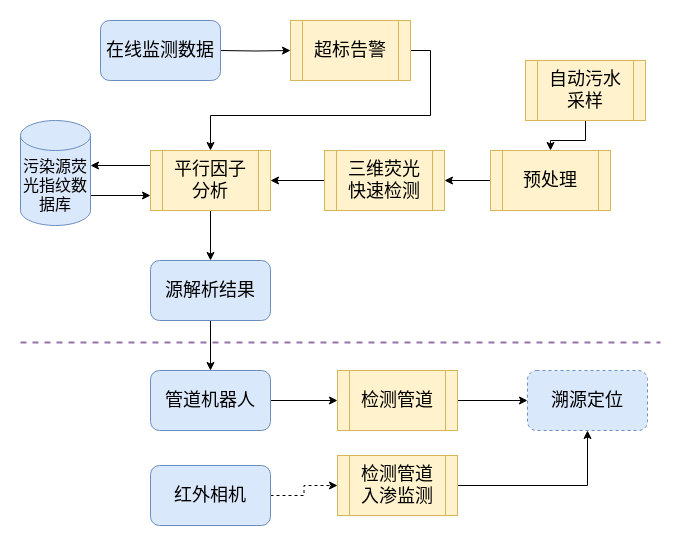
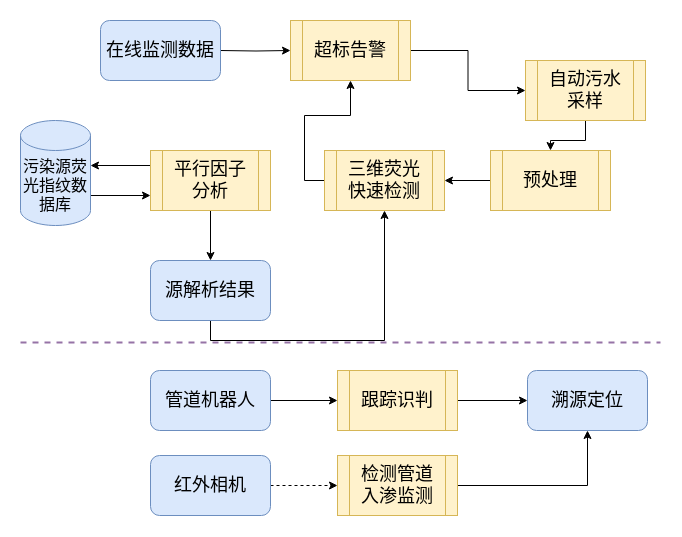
  <mxCell id="0" />
  <mxCell id="1" parent="0" />
  <mxCell id="2" style="edgeStyle=orthogonalEdgeStyle;rounded=0;orthogonalLoop=1;jettySize=auto;html=1;exitX=1;exitY=0.5;exitDx=0;exitDy=0;entryX=0;entryY=0.5;entryDx=0;entryDy=0;" parent="1" target="6" edge="1"><mxGeometry relative="1" as="geometry"><mxPoint x="220" y="50" as="sourcePoint" /></mxGeometry></mxCell>
  <mxCell id="3" style="edgeStyle=orthogonalEdgeStyle;rounded=0;orthogonalLoop=1;jettySize=auto;html=1;exitX=0.5;exitY=1;exitDx=0;exitDy=0;entryX=0.5;entryY=0;entryDx=0;entryDy=0;" parent="1" source="4" target="13" edge="1"><mxGeometry relative="1" as="geometry" /></mxCell>
  <mxCell id="4" value="&lt;font style=&quot;font-size: 18px&quot;&gt;自动污水&lt;br&gt;采样&lt;/font&gt;" style="shape=process;whiteSpace=wrap;html=1;backgroundOutline=1;fillColor=#fff2cc;strokeColor=#d6b656;" parent="1" vertex="1"><mxGeometry x="525" y="60" width="120" height="60" as="geometry" /></mxCell>
- <mxCell id="5" style="edgeStyle=orthogonalEdgeStyle;rounded=0;orthogonalLoop=1;jettySize=auto;html=1;exitX=1;exitY=0.5;exitDx=0;exitDy=0;" parent="1" source="6" target="16" edge="1"><mxGeometry relative="1" as="geometry" /></mxCell>
+ <mxCell id="5" style="edgeStyle=orthogonalEdgeStyle;rounded=0;orthogonalLoop=1;jettySize=auto;html=1;exitX=1;exitY=0.5;exitDx=0;exitDy=0;" parent="1" source="6" target="4" edge="1"><mxGeometry relative="1" as="geometry" /></mxCell>
  <mxCell id="6" value="&lt;font style=&quot;font-size: 18px&quot;&gt;超标告警&lt;/font&gt;" style="shape=process;whiteSpace=wrap;html=1;backgroundOutline=1;fillColor=#fff2cc;strokeColor=#d6b656;" parent="1" vertex="1"><mxGeometry x="290" y="20" width="120" height="60" as="geometry" /></mxCell>
  <mxCell id="7" style="edgeStyle=orthogonalEdgeStyle;rounded=0;orthogonalLoop=1;jettySize=auto;html=1;exitX=1;exitY=0;exitDx=0;exitDy=71.25;exitPerimeter=0;entryX=0;entryY=0.75;entryDx=0;entryDy=0;strokeWidth=1;" parent="1" source="8" target="16" edge="1"><mxGeometry relative="1" as="geometry"><Array as="points"><mxPoint x="90" y="195" /></Array></mxGeometry></mxCell>
  <mxCell id="8" value="&lt;font style=&quot;font-size: 16px&quot;&gt;污染源荧光指纹数据库&lt;/font&gt;" style="shape=cylinder3;whiteSpace=wrap;html=1;boundedLbl=1;backgroundOutline=1;size=15;fillColor=#dae8fc;strokeColor=#6c8ebf;fontSize=16;" parent="1" vertex="1"><mxGeometry x="20" y="120" width="70" height="105" as="geometry" /></mxCell>
  <mxCell id="9" value="&lt;span&gt;&lt;font style=&quot;font-size: 18px&quot;&gt;在线监测数据&lt;/font&gt;&lt;/span&gt;" style="rounded=1;whiteSpace=wrap;html=1;fillColor=#dae8fc;strokeColor=#6c8ebf;" parent="1" vertex="1"><mxGeometry x="100" y="20" width="120" height="60" as="geometry" /></mxCell>
- <mxCell id="10" style="edgeStyle=orthogonalEdgeStyle;rounded=0;orthogonalLoop=1;jettySize=auto;html=1;exitX=0;exitY=0.5;exitDx=0;exitDy=0;entryX=1;entryY=0.5;entryDx=0;entryDy=0;" parent="1" source="11" target="16" edge="1"><mxGeometry relative="1" as="geometry" /></mxCell>
+ <mxCell id="10" style="edgeStyle=orthogonalEdgeStyle;rounded=0;orthogonalLoop=1;jettySize=auto;html=1;exitX=0;exitY=0.5;exitDx=0;exitDy=0;" parent="1" source="11" target="6" edge="1"><mxGeometry relative="1" as="geometry" /></mxCell>
  <mxCell id="11" value="&lt;font style=&quot;font-size: 18px&quot;&gt;三维荧光&lt;br&gt;快速检测&lt;/font&gt;" style="shape=process;whiteSpace=wrap;html=1;backgroundOutline=1;fillColor=#fff2cc;strokeColor=#d6b656;" parent="1" vertex="1"><mxGeometry x="324" y="150" width="120" height="60" as="geometry" /></mxCell>
  <mxCell id="12" style="edgeStyle=orthogonalEdgeStyle;rounded=0;orthogonalLoop=1;jettySize=auto;html=1;exitX=0;exitY=0.5;exitDx=0;exitDy=0;entryX=1;entryY=0.5;entryDx=0;entryDy=0;" parent="1" source="13" target="11" edge="1"><mxGeometry relative="1" as="geometry" /></mxCell>
  <mxCell id="13" value="&lt;font style=&quot;font-size: 18px&quot;&gt;预处理&lt;/font&gt;" style="shape=process;whiteSpace=wrap;html=1;backgroundOutline=1;fillColor=#fff2cc;strokeColor=#d6b656;" parent="1" vertex="1"><mxGeometry x="490" y="150" width="120" height="60" as="geometry" /></mxCell>
  <mxCell id="14" style="edgeStyle=orthogonalEdgeStyle;rounded=0;orthogonalLoop=1;jettySize=auto;html=1;exitX=0;exitY=0.25;exitDx=0;exitDy=0;" parent="1" source="16" edge="1"><mxGeometry relative="1" as="geometry"><mxPoint x="90" y="165" as="targetPoint" /></mxGeometry></mxCell>
  <mxCell id="15" style="edgeStyle=orthogonalEdgeStyle;rounded=0;orthogonalLoop=1;jettySize=auto;html=1;exitX=0.5;exitY=1;exitDx=0;exitDy=0;entryX=0.5;entryY=0;entryDx=0;entryDy=0;" parent="1" source="16" target="18" edge="1"><mxGeometry relative="1" as="geometry" /></mxCell>
  <mxCell id="16" value="&lt;font style=&quot;font-size: 18px&quot;&gt;平行因子&lt;br&gt;分析&lt;/font&gt;" style="shape=process;whiteSpace=wrap;html=1;backgroundOutline=1;fillColor=#fff2cc;strokeColor=#d6b656;" parent="1" vertex="1"><mxGeometry x="150" y="150" width="120" height="60" as="geometry" /></mxCell>
- <mxCell id="17" style="edgeStyle=orthogonalEdgeStyle;rounded=0;orthogonalLoop=1;jettySize=auto;html=1;exitX=0.5;exitY=1;exitDx=0;exitDy=0;entryX=0.5;entryY=0;entryDx=0;entryDy=0;strokeWidth=1;" parent="1" source="18" target="20" edge="1"><mxGeometry relative="1" as="geometry" /></mxCell>
+ <mxCell id="17" style="edgeStyle=orthogonalEdgeStyle;rounded=0;orthogonalLoop=1;jettySize=auto;html=1;exitX=0.5;exitY=1;exitDx=0;exitDy=0;strokeWidth=1;" parent="1" source="18" target="11" edge="1"><mxGeometry relative="1" as="geometry" /></mxCell>
  <mxCell id="18" value="&lt;font style=&quot;font-size: 18px&quot;&gt;源解析结果&lt;/font&gt;" style="rounded=1;whiteSpace=wrap;html=1;fillColor=#dae8fc;strokeColor=#6c8ebf;" parent="1" vertex="1"><mxGeometry x="150" y="260" width="120" height="60" as="geometry" /></mxCell>
  <mxCell id="19" style="edgeStyle=orthogonalEdgeStyle;rounded=0;orthogonalLoop=1;jettySize=auto;html=1;exitX=1;exitY=0.5;exitDx=0;exitDy=0;entryX=0;entryY=0.5;entryDx=0;entryDy=0;" parent="1" source="20" target="22" edge="1"><mxGeometry relative="1" as="geometry" /></mxCell>
  <mxCell id="20" value="&lt;font style=&quot;font-size: 18px&quot;&gt;管道机器人&lt;/font&gt;" style="rounded=1;whiteSpace=wrap;html=1;fillColor=#dae8fc;strokeColor=#6c8ebf;" parent="1" vertex="1"><mxGeometry x="150" y="370" width="120" height="60" as="geometry" /></mxCell>
  <mxCell id="21" style="edgeStyle=orthogonalEdgeStyle;rounded=0;orthogonalLoop=1;jettySize=auto;html=1;exitX=1;exitY=0.5;exitDx=0;exitDy=0;entryX=0;entryY=0.5;entryDx=0;entryDy=0;strokeWidth=1;" parent="1" source="22" target="24" edge="1"><mxGeometry relative="1" as="geometry" /></mxCell>
- <mxCell id="22" value="&lt;font style=&quot;font-size: 18px&quot;&gt;检测管道&lt;/font&gt;" style="shape=process;whiteSpace=wrap;html=1;backgroundOutline=1;fillColor=#fff2cc;strokeColor=#d6b656;" parent="1" vertex="1"><mxGeometry x="337" y="370" width="120" height="60" as="geometry" /></mxCell>
+ <mxCell id="22" value="&lt;font style=&quot;font-size: 18px&quot;&gt;跟踪识判&lt;/font&gt;" style="shape=process;whiteSpace=wrap;html=1;backgroundOutline=1;fillColor=#fff2cc;strokeColor=#d6b656;" parent="1" vertex="1"><mxGeometry x="337" y="370" width="120" height="60" as="geometry" /></mxCell>
  <mxCell id="23" value="" style="endArrow=none;dashed=1;html=1;strokeWidth=2;fillColor=#e1d5e7;strokeColor=#9673a6;" parent="1" edge="1"><mxGeometry width="50" height="50" relative="1" as="geometry"><mxPoint x="20" y="342" as="sourcePoint" /><mxPoint x="660" y="342" as="targetPoint" /></mxGeometry></mxCell>
- <mxCell id="24" value="&lt;font style=&quot;font-size: 18px&quot;&gt;溯源定位&lt;/font&gt;" style="rounded=1;whiteSpace=wrap;html=1;fillColor=#dae8fc;strokeColor=#6c8ebf;dashed=1;" parent="1" vertex="1"><mxGeometry x="527" y="370" width="120" height="60" as="geometry" /></mxCell>
+ <mxCell id="24" value="&lt;font style=&quot;font-size: 18px&quot;&gt;溯源定位&lt;/font&gt;" style="rounded=1;whiteSpace=wrap;html=1;fillColor=#dae8fc;strokeColor=#6c8ebf;" parent="1" vertex="1"><mxGeometry x="527" y="370" width="120" height="60" as="geometry" /></mxCell>
  <mxCell id="25" style="edgeStyle=orthogonalEdgeStyle;rounded=0;orthogonalLoop=1;jettySize=auto;html=1;exitX=1;exitY=0.5;exitDx=0;exitDy=0;dashed=1;" edge="1" parent="1" source="26" target="28"><mxGeometry relative="1" as="geometry" /></mxCell>
- <mxCell id="26" value="&lt;span style=&quot;font-size: 18px&quot;&gt;红外相机&lt;/span&gt;" style="rounded=1;whiteSpace=wrap;html=1;fillColor=#dae8fc;strokeColor=#6c8ebf;" vertex="1" parent="1"><mxGeometry x="150" y="465" width="120" height="60" as="geometry" /></mxCell>
+ <mxCell id="26" value="&lt;span style=&quot;font-size: 18px&quot;&gt;红外相机&lt;/span&gt;" style="rounded=1;whiteSpace=wrap;html=1;fillColor=#dae8fc;strokeColor=#6c8ebf;" vertex="1" parent="1"><mxGeometry x="150" y="455" width="120" height="60" as="geometry" /></mxCell>
  <mxCell id="27" style="edgeStyle=orthogonalEdgeStyle;rounded=0;orthogonalLoop=1;jettySize=auto;html=1;exitX=1;exitY=0.5;exitDx=0;exitDy=0;" edge="1" parent="1" source="28" target="24"><mxGeometry relative="1" as="geometry" /></mxCell>
  <mxCell id="28" value="&lt;font style=&quot;font-size: 18px&quot;&gt;检测管道&lt;br&gt;入渗监测&lt;br&gt;&lt;/font&gt;" style="shape=process;whiteSpace=wrap;html=1;backgroundOutline=1;fillColor=#fff2cc;strokeColor=#d6b656;" vertex="1" parent="1"><mxGeometry x="337" y="455" width="120" height="60" as="geometry" /></mxCell>
